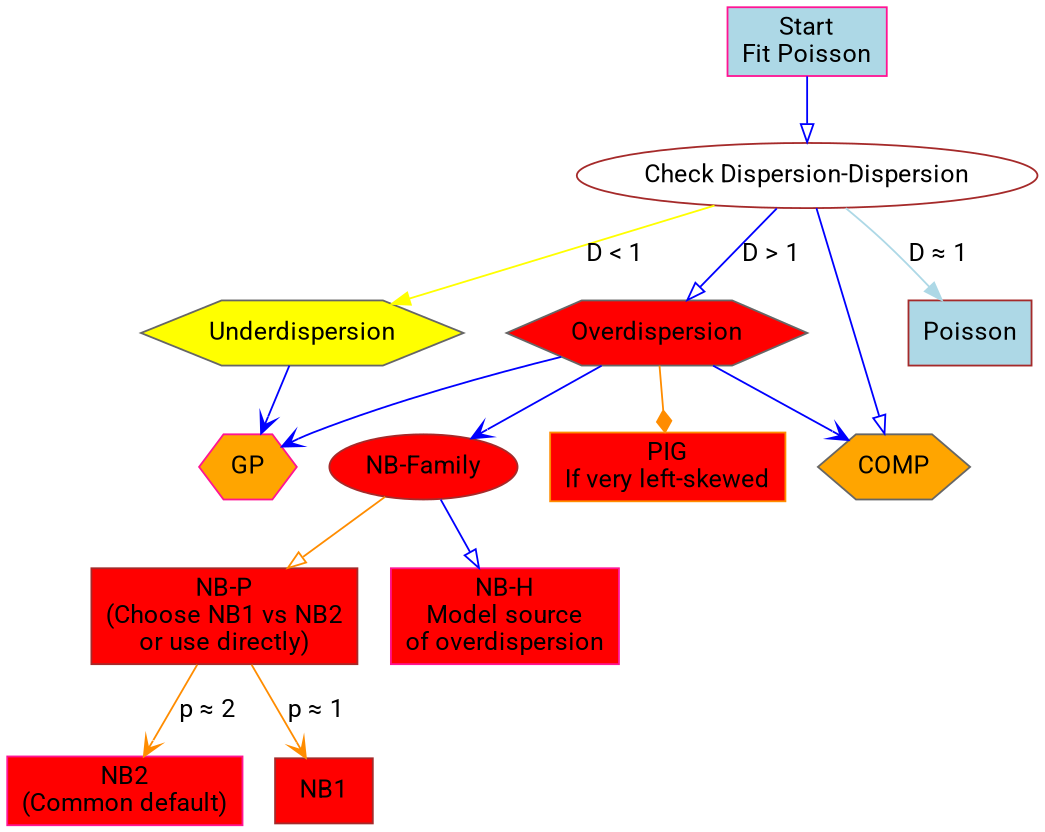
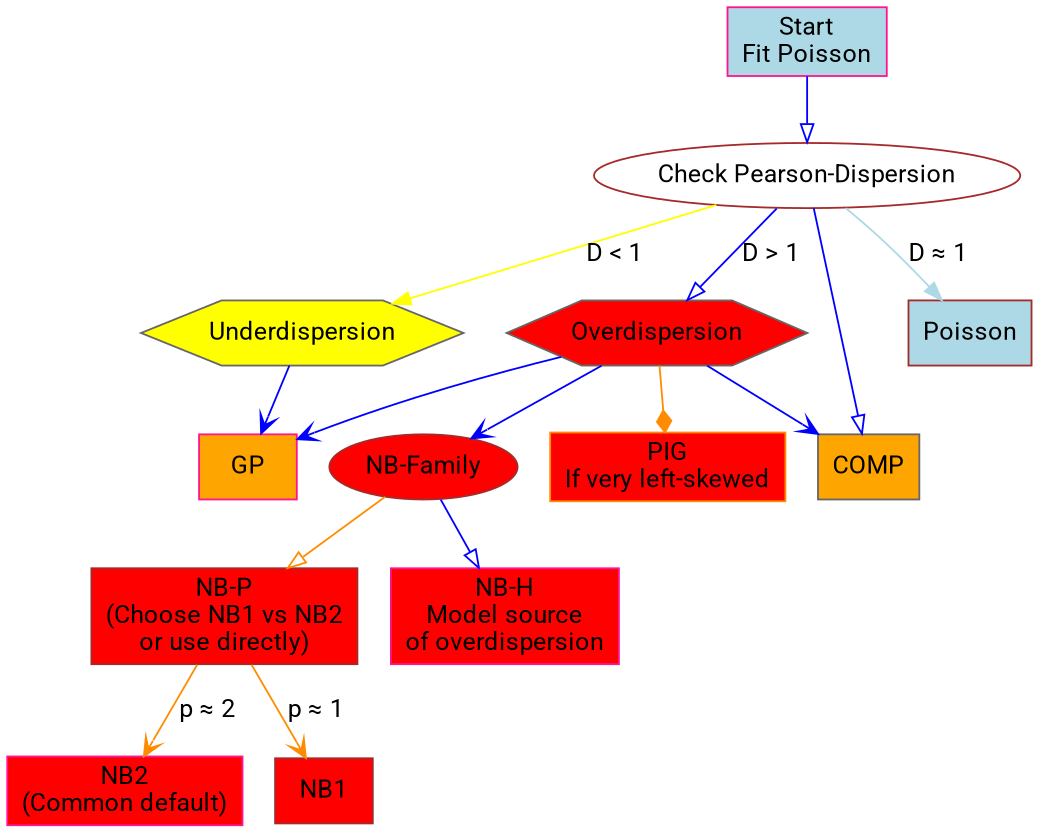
  digraph {
    node [color=brown fillcolor=red fontname=Roboto shape=rectangle style=filled]
    edge [arrowhead=vee color=blue fontname=Roboto]
    n1 [color=deeppink fillcolor=lightblue label="Start\nFit Poisson"]
-   n2 [fillcolor=white label="Check Dispersion-Dispersion" shape=oval]
+   n2 [fillcolor=white label="Check Pearson-Dispersion" shape=oval]
    n3 [color=gray40 fillcolor=yellow label=Underdispersion shape=hexagon]
    n4 [fillcolor=lightblue label=Poisson]
    n5 [color=gray40 label=Overdispersion shape=hexagon]
-   n6 [color=gray40 fillcolor=orange label=COMP shape=hexagon]
-   n7 [color=deeppink fillcolor=orange label=GP shape=hexagon]
+   n6 [color=gray40 fillcolor=orange label=COMP]
+   n7 [color=deeppink fillcolor=orange label=GP]
    n8 [color=darkorange label="PIG\nIf very left-skewed"]
    n9 [label="NB-Family" shape=oval]
    n10 [label="NB-P\n(Choose NB1 vs NB2\nor use directly)"]
    n11 [color=deeppink label="NB-H\nModel source\nof overdispersion"]
    n12 [color=deeppink label="NB2\n(Common default)"]
    n13 [label=NB1]
    n1 -> n2 [arrowhead=onormal]
    n2 -> n3 [color=yellow label="D < 1" arrowhead=""]
    n2 -> n4 [color=lightblue label="D ≈ 1" arrowhead=""]
    n2 -> n5 [arrowhead=onormal label="D > 1"]
    n2 -> n6 [arrowhead=onormal]
    n3 -> n7
    n5 -> n6
    n5 -> n7
    n5 -> n8 [arrowhead=diamond color=darkorange]
    n5 -> n9
    n9 -> n10 [arrowhead=onormal color=darkorange]
    n9 -> n11 [arrowhead=onormal]
    n10 -> n12 [color=darkorange label="p ≈ 2"]
    n10 -> n13 [color=darkorange label="p ≈ 1"]
  }
